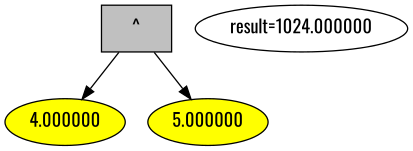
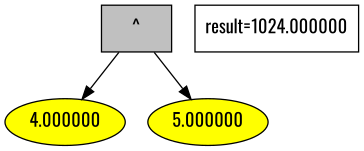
  digraph {
    fontname=Oswald
    node [fillcolor=yellow style=filled fontname=Oswald]
    edge [fontname=Oswald]
    n1 [fillcolor=grey label="^" shape=box]
    n2 [label=4.000000]
    n3 [label=5.000000]
-   "result=1024.000000" [shape=ellipse fillcolor="" style=""]
+   "result=1024.000000" [shape=box fillcolor="" style=""]
    n1 -> n2
    n1 -> n3
  }
